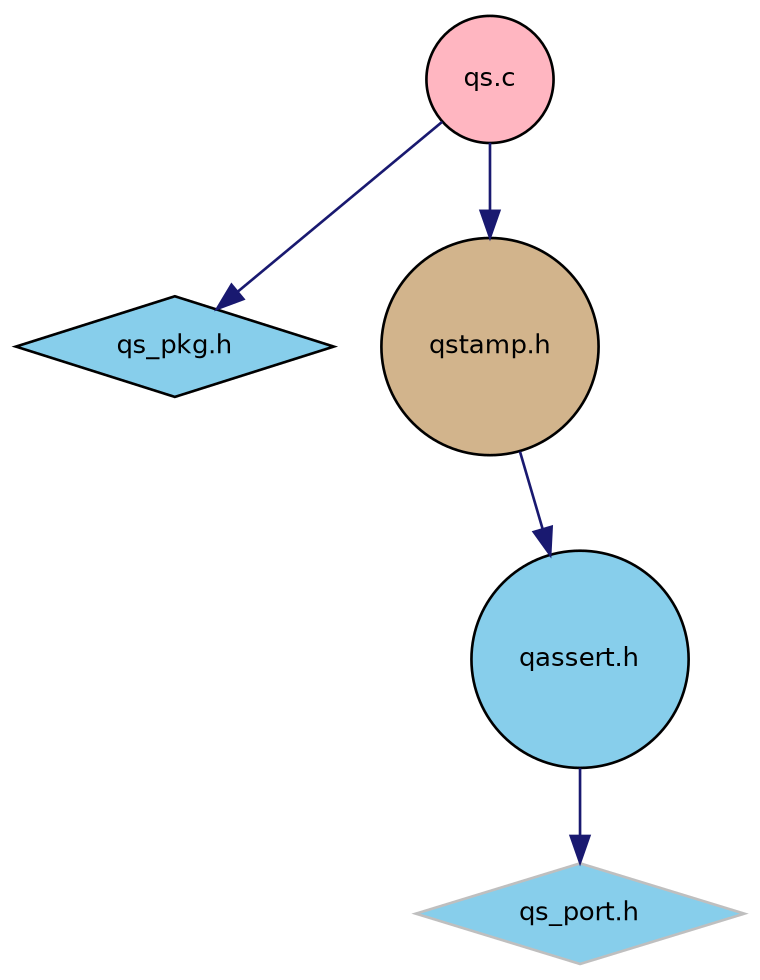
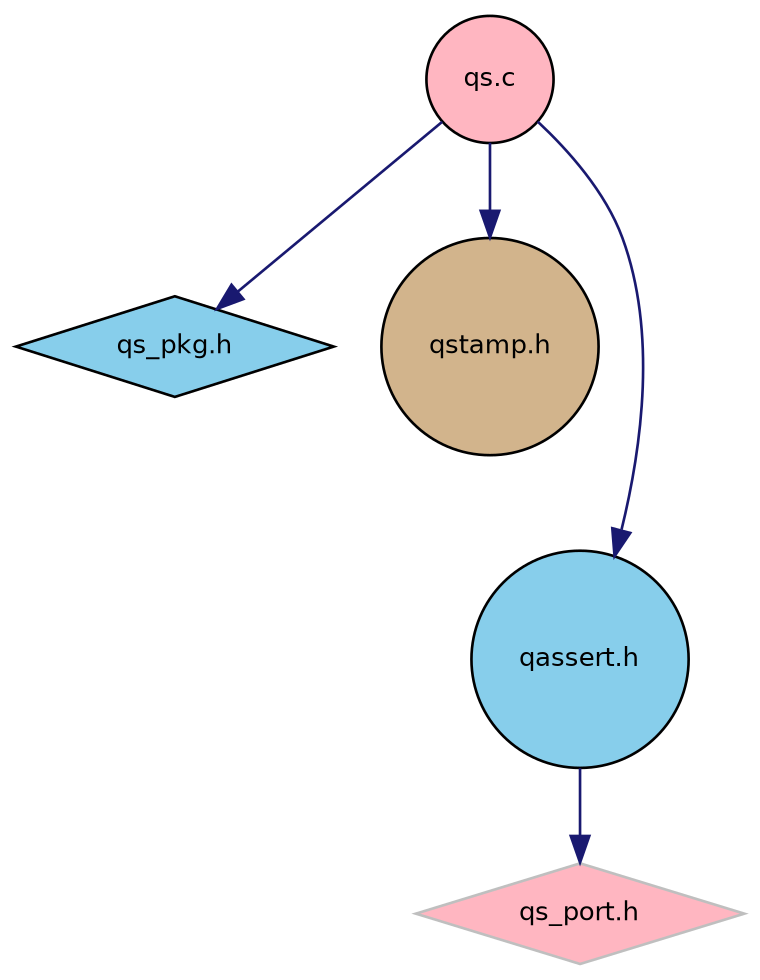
  digraph {
    node [color=black fillcolor=lightpink fontname=Helvetica fontsize=10 shape=circle style=filled]
    edge [color=midnightblue fontname=Helvetica fontsize=10 labelfontname=Helvetica labelfontsize=10 style=solid]
    n1 [fontcolor=black height=0.2 label="qs.c" width=0.4]
    n2 [fillcolor=skyblue height=0.2 label="qs_pkg.h" shape=diamond width=0.4]
    n3 [fillcolor=tan height=0.2 label="qstamp.h" width=0.4]
    n4 [fillcolor=skyblue height=0.2 label="qassert.h" width=0.4]
-   n5 [color=grey75 fillcolor=skyblue height=0.2 label="qs_port.h" shape=diamond width=0.4]
+   n5 [color=grey75 height=0.2 label="qs_port.h" shape=diamond width=0.4]
    n1 -> n2
    n1 -> n3
-   n3 -> n4
+   n1 -> n4
    n4 -> n5
  }
